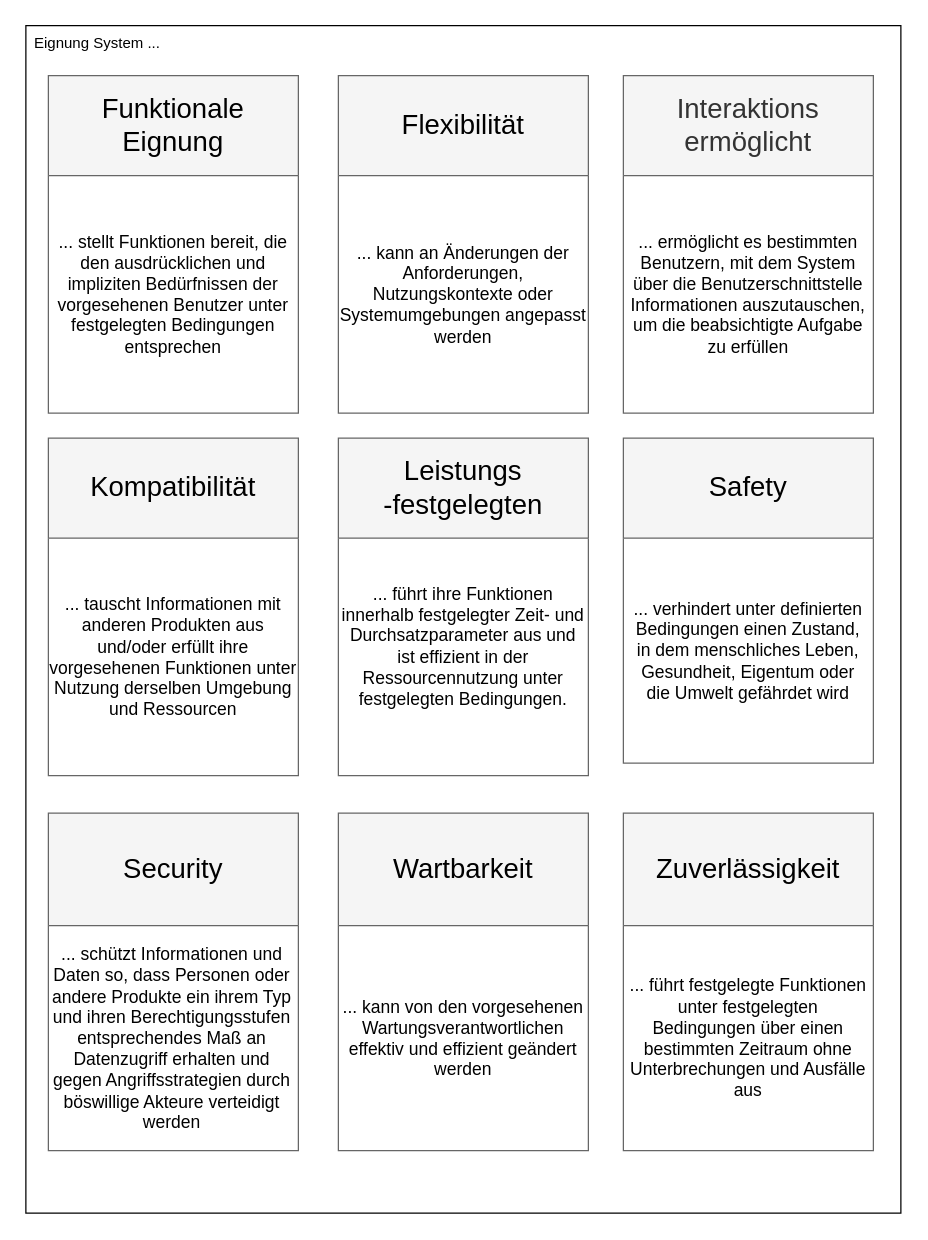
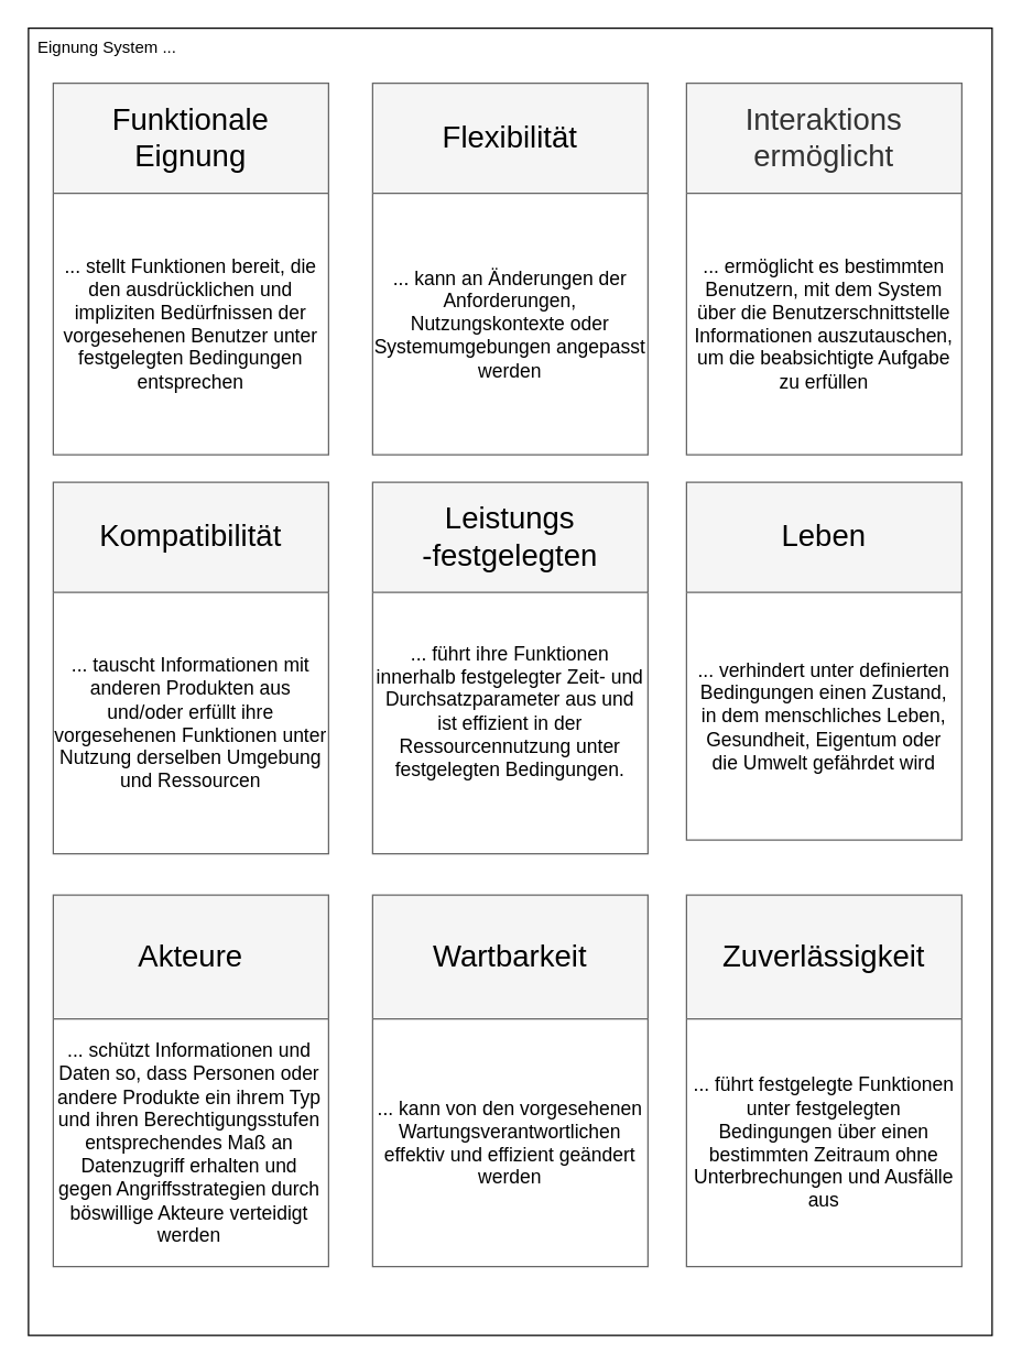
  <mxCell id="0" />
  <mxCell id="1" style="" parent="0" />
  <mxCell id="2" value="Eignung System ..." style="rounded=0;whiteSpace=wrap;html=1;container=1;collapsible=0;recursiveResize=0;fillColor=none;align=left;verticalAlign=top;spacingLeft=5;spacingRight=5;" parent="1" vertex="1"><mxGeometry x="20" y="20" width="700" height="950" as="geometry" /></mxCell>
  <mxCell id="3" value="&lt;span style=&quot;color: rgb(0, 0, 0); font-size: 22px;&quot;&gt;Funktionale Eignung&lt;/span&gt;" style="swimlane;fontStyle=0;align=center;verticalAlign=middle;childLayout=stackLayout;horizontal=1;startSize=80;horizontalStack=0;resizeParent=1;resizeParentMax=0;resizeLast=0;collapsible=0;marginBottom=0;html=1;whiteSpace=wrap;fillColor=#f5f5f5;fontColor=#333333;strokeColor=#666666;" parent="2" vertex="1"><mxGeometry x="18" y="40" width="200" height="270" as="geometry" /></mxCell>
  <mxCell id="4" value="&lt;span style=&quot;color: rgb(0, 0, 0); font-size: 14px;&quot;&gt;... stellt Funktionen bereit, die den ausdrücklichen und impliziten Bedürfnissen der vorgesehenen Benutzer unter festgelegten Bedingungen entsprechen&lt;/span&gt;" style="text;html=1;strokeColor=none;fillColor=none;align=center;verticalAlign=middle;spacingLeft=4;spacingRight=4;overflow=hidden;rotatable=0;points=[[0,0.5],[1,0.5]];portConstraint=eastwest;whiteSpace=wrap;spacing=0;" parent="3" vertex="1"><mxGeometry y="80" width="200" height="190" as="geometry" /></mxCell>
  <mxCell id="5" value="&lt;span style=&quot;font-size: 22px;&quot;&gt;Interaktions&lt;/span&gt;&lt;div&gt;&lt;span style=&quot;font-size: 22px;&quot;&gt;ermöglicht&lt;/span&gt;&lt;/div&gt;" style="swimlane;fontStyle=0;align=center;verticalAlign=middle;childLayout=stackLayout;horizontal=1;startSize=80;horizontalStack=0;resizeParent=1;resizeParentMax=0;resizeLast=0;collapsible=0;marginBottom=0;html=1;whiteSpace=wrap;fillColor=#f5f5f5;fontColor=#333333;strokeColor=#666666;" parent="2" vertex="1"><mxGeometry x="478" y="40" width="200" height="270" as="geometry" /></mxCell>
  <mxCell id="6" value="&lt;span style=&quot;color: rgb(0, 0, 0); font-size: 14px;&quot;&gt;... ermöglicht es bestimmten Benutzern, mit dem System über die Benutzerschnittstelle Informationen auszutauschen, um die beabsichtigte Aufgabe zu erfüllen&lt;/span&gt;" style="text;html=1;strokeColor=none;fillColor=none;align=center;verticalAlign=middle;spacingLeft=2;spacingRight=2;overflow=hidden;rotatable=0;points=[[0,0.5],[1,0.5]];portConstraint=eastwest;whiteSpace=wrap;spacing=0;" parent="5" vertex="1"><mxGeometry y="80" width="200" height="190" as="geometry" /></mxCell>
  <mxCell id="7" value="&lt;span style=&quot;color: rgb(0, 0, 0); font-size: 22px;&quot;&gt;Flexibilität&lt;/span&gt;" style="swimlane;fontStyle=0;align=center;verticalAlign=middle;childLayout=stackLayout;horizontal=1;startSize=80;horizontalStack=0;resizeParent=1;resizeParentMax=0;resizeLast=0;collapsible=0;marginBottom=0;html=1;whiteSpace=wrap;fillColor=#f5f5f5;fontColor=#333333;strokeColor=#666666;" parent="2" vertex="1"><mxGeometry x="250" y="40" width="200" height="270" as="geometry" /></mxCell>
  <mxCell id="8" value="&lt;span style=&quot;color: rgb(0, 0, 0); font-size: 14px;&quot;&gt;...&amp;nbsp;kann an Änderungen der Anforderungen, Nutzungskontexte oder Systemumgebungen angepasst werden&lt;/span&gt;" style="text;html=1;strokeColor=none;fillColor=none;align=center;verticalAlign=middle;spacingLeft=2;spacingRight=2;overflow=hidden;rotatable=0;points=[[0,0.5],[1,0.5]];portConstraint=eastwest;whiteSpace=wrap;spacing=0;" parent="7" vertex="1"><mxGeometry y="80" width="200" height="190" as="geometry" /></mxCell>
  <mxCell id="9" value="&lt;font color=&quot;#000000&quot;&gt;&lt;span style=&quot;font-size: 22px;&quot;&gt;Kompatibilität&lt;/span&gt;&lt;/font&gt;" style="swimlane;fontStyle=0;align=center;verticalAlign=middle;childLayout=stackLayout;horizontal=1;startSize=80;horizontalStack=0;resizeParent=1;resizeParentMax=0;resizeLast=0;collapsible=0;marginBottom=0;html=1;whiteSpace=wrap;fillColor=#f5f5f5;fontColor=#333333;strokeColor=#666666;" parent="2" vertex="1"><mxGeometry x="18" y="330" width="200" height="270" as="geometry" /></mxCell>
  <mxCell id="10" value="&lt;span style=&quot;color: rgb(0, 0, 0); font-size: 14px;&quot;&gt;... tauscht Informationen mit anderen Produkten aus und/oder erfüllt ihre vorgesehenen Funktionen unter Nutzung derselben Umgebung und Ressourcen&lt;/span&gt;" style="text;html=1;strokeColor=none;fillColor=none;align=center;verticalAlign=middle;spacingLeft=2;spacingRight=2;overflow=hidden;rotatable=0;points=[[0,0.5],[1,0.5]];portConstraint=eastwest;whiteSpace=wrap;spacing=0;" parent="9" vertex="1"><mxGeometry y="80" width="200" height="190" as="geometry" /></mxCell>
  <mxCell id="11" value="&lt;span style=&quot;color: rgb(0, 0, 0); font-size: 22px;&quot;&gt;Zuverlässigkeit&lt;/span&gt;" style="swimlane;fontStyle=0;align=center;verticalAlign=middle;childLayout=stackLayout;horizontal=1;startSize=90;horizontalStack=0;resizeParent=1;resizeParentMax=0;resizeLast=0;collapsible=0;marginBottom=0;html=1;whiteSpace=wrap;fillColor=#f5f5f5;fontColor=#333333;strokeColor=#666666;" parent="2" vertex="1"><mxGeometry x="478" y="630" width="200" height="270" as="geometry" /></mxCell>
  <mxCell id="12" value="&lt;span style=&quot;color: rgb(0, 0, 0); font-size: 14px;&quot;&gt;... führt festgelegte Funktionen unter festgelegten Bedingungen über einen bestimmten Zeitraum ohne Unterbrechungen und Ausfälle aus&lt;/span&gt;" style="text;html=1;strokeColor=none;fillColor=none;align=center;verticalAlign=middle;spacingLeft=2;spacingRight=2;overflow=hidden;rotatable=0;points=[[0,0.5],[1,0.5]];portConstraint=eastwest;whiteSpace=wrap;spacing=0;" parent="11" vertex="1"><mxGeometry y="90" width="200" height="180" as="geometry" /></mxCell>
  <mxCell id="13" value="&lt;span style=&quot;color: rgb(0, 0, 0); font-size: 22px;&quot;&gt;Wartbarkeit&lt;/span&gt;" style="swimlane;fontStyle=0;align=center;verticalAlign=middle;childLayout=stackLayout;horizontal=1;startSize=90;horizontalStack=0;resizeParent=1;resizeParentMax=0;resizeLast=0;collapsible=0;marginBottom=0;html=1;whiteSpace=wrap;fillColor=#f5f5f5;fontColor=#333333;strokeColor=#666666;" parent="2" vertex="1"><mxGeometry x="250" y="630" width="200" height="270" as="geometry" /></mxCell>
  <mxCell id="14" value="&lt;span style=&quot;color: rgb(0, 0, 0); font-size: 14px;&quot;&gt;... kann von den vorgesehenen Wartungsverantwortlichen effektiv und effizient geändert werden&lt;/span&gt;" style="text;html=1;strokeColor=none;fillColor=none;align=center;verticalAlign=middle;spacingLeft=2;spacingRight=2;overflow=hidden;rotatable=0;points=[[0,0.5],[1,0.5]];portConstraint=eastwest;spacing=0;whiteSpace=wrap;" parent="13" vertex="1"><mxGeometry y="90" width="200" height="180" as="geometry" /></mxCell>
  <mxCell id="15" value="&lt;span style=&quot;color: rgb(0, 0, 0); font-size: 22px;&quot;&gt;Leistungs&lt;/span&gt;&lt;div&gt;&lt;span style=&quot;color: rgb(0, 0, 0); font-size: 22px;&quot;&gt;-festgelegten&lt;/span&gt;&lt;/div&gt;" style="swimlane;fontStyle=0;align=center;verticalAlign=middle;childLayout=stackLayout;horizontal=1;startSize=80;horizontalStack=0;resizeParent=1;resizeParentMax=0;resizeLast=0;collapsible=0;marginBottom=0;html=1;whiteSpace=wrap;fillColor=#f5f5f5;fontColor=#333333;strokeColor=#666666;spacingBottom=0;spacing=1;" parent="2" vertex="1"><mxGeometry x="250" y="330" width="200" height="270" as="geometry" /></mxCell>
  <mxCell id="16" value="&lt;span style=&quot;color: rgb(0, 0, 0); font-size: 14px;&quot;&gt;... führt ihre Funktionen innerhalb festgelegter Zeit- und Durchsatzparameter aus und ist effizient in der Ressourcennutzung unter festgelegten Bedingungen.&lt;/span&gt;&lt;div&gt;&lt;span style=&quot;color: rgb(0, 0, 0); font-size: 14px;&quot;&gt;&lt;br&gt;&lt;/span&gt;&lt;/div&gt;" style="text;html=1;strokeColor=none;fillColor=none;align=center;verticalAlign=middle;spacingLeft=2;spacingRight=2;overflow=hidden;rotatable=0;points=[[0,0.5],[1,0.5]];portConstraint=eastwest;whiteSpace=wrap;spacingBottom=0;spacing=0;" parent="15" vertex="1"><mxGeometry y="80" width="200" height="190" as="geometry" /></mxCell>
- <mxCell id="17" value="&lt;span style=&quot;color: rgb(0, 0, 0); font-size: 22px;&quot;&gt;Safety&lt;/span&gt;" style="swimlane;fontStyle=0;align=center;verticalAlign=middle;childLayout=stackLayout;horizontal=1;startSize=80;horizontalStack=0;resizeParent=1;resizeParentMax=0;resizeLast=0;collapsible=0;marginBottom=0;html=1;whiteSpace=wrap;fillColor=#f5f5f5;fontColor=#333333;strokeColor=#666666;" parent="2" vertex="1"><mxGeometry x="478" y="330" width="200" height="260" as="geometry" /></mxCell>
+ <mxCell id="17" value="&lt;span style=&quot;color: rgb(0, 0, 0); font-size: 22px;&quot;&gt;Leben&lt;/span&gt;" style="swimlane;fontStyle=0;align=center;verticalAlign=middle;childLayout=stackLayout;horizontal=1;startSize=80;horizontalStack=0;resizeParent=1;resizeParentMax=0;resizeLast=0;collapsible=0;marginBottom=0;html=1;whiteSpace=wrap;fillColor=#f5f5f5;fontColor=#333333;strokeColor=#666666;" parent="2" vertex="1"><mxGeometry x="478" y="330" width="200" height="260" as="geometry" /></mxCell>
  <mxCell id="18" value="&lt;span style=&quot;color: rgb(0, 0, 0); font-size: 14px;&quot;&gt;...&amp;nbsp;verhindert unter definierten Bedingungen einen Zustand, in dem menschliches Leben, Gesundheit, Eigentum oder die Umwelt gefährdet wird&lt;/span&gt;" style="text;html=1;strokeColor=none;fillColor=none;align=center;verticalAlign=middle;spacingLeft=2;spacingRight=2;overflow=hidden;rotatable=0;points=[[0,0.5],[1,0.5]];portConstraint=eastwest;whiteSpace=wrap;spacing=5;" parent="17" vertex="1"><mxGeometry y="80" width="200" height="180" as="geometry" /></mxCell>
- <mxCell id="19" value="&lt;font color=&quot;#000000&quot;&gt;&lt;span style=&quot;font-size: 22px;&quot;&gt;Security&lt;/span&gt;&lt;/font&gt;" style="swimlane;fontStyle=0;align=center;verticalAlign=middle;childLayout=stackLayout;horizontal=1;startSize=90;horizontalStack=0;resizeParent=1;resizeParentMax=0;resizeLast=0;collapsible=0;marginBottom=0;html=1;whiteSpace=wrap;fillColor=#f5f5f5;fontColor=#333333;strokeColor=#666666;" parent="2" vertex="1"><mxGeometry x="18" y="630" width="200" height="270" as="geometry" /></mxCell>
+ <mxCell id="19" value="&lt;font color=&quot;#000000&quot;&gt;&lt;span style=&quot;font-size: 22px;&quot;&gt;Akteure&lt;/span&gt;&lt;/font&gt;" style="swimlane;fontStyle=0;align=center;verticalAlign=middle;childLayout=stackLayout;horizontal=1;startSize=90;horizontalStack=0;resizeParent=1;resizeParentMax=0;resizeLast=0;collapsible=0;marginBottom=0;html=1;whiteSpace=wrap;fillColor=#f5f5f5;fontColor=#333333;strokeColor=#666666;" parent="2" vertex="1"><mxGeometry x="18" y="630" width="200" height="270" as="geometry" /></mxCell>
  <mxCell id="20" value="&lt;span style=&quot;color: rgb(0, 0, 0); font-size: 14px;&quot;&gt;... schützt Informationen und Daten so, dass Personen oder andere Produkte ein ihrem Typ und ihren Berechtigungsstufen entsprechendes Maß an Datenzugriff erhalten und gegen Angriffsstrategien durch böswillige Akteure verteidigt werden&lt;/span&gt;" style="text;html=1;strokeColor=none;fillColor=none;align=center;verticalAlign=middle;spacingLeft=2;spacingRight=4;overflow=hidden;rotatable=0;points=[[0,0.5],[1,0.5]];portConstraint=eastwest;whiteSpace=wrap;spacing=0;" parent="19" vertex="1"><mxGeometry y="90" width="200" height="180" as="geometry" /></mxCell>
